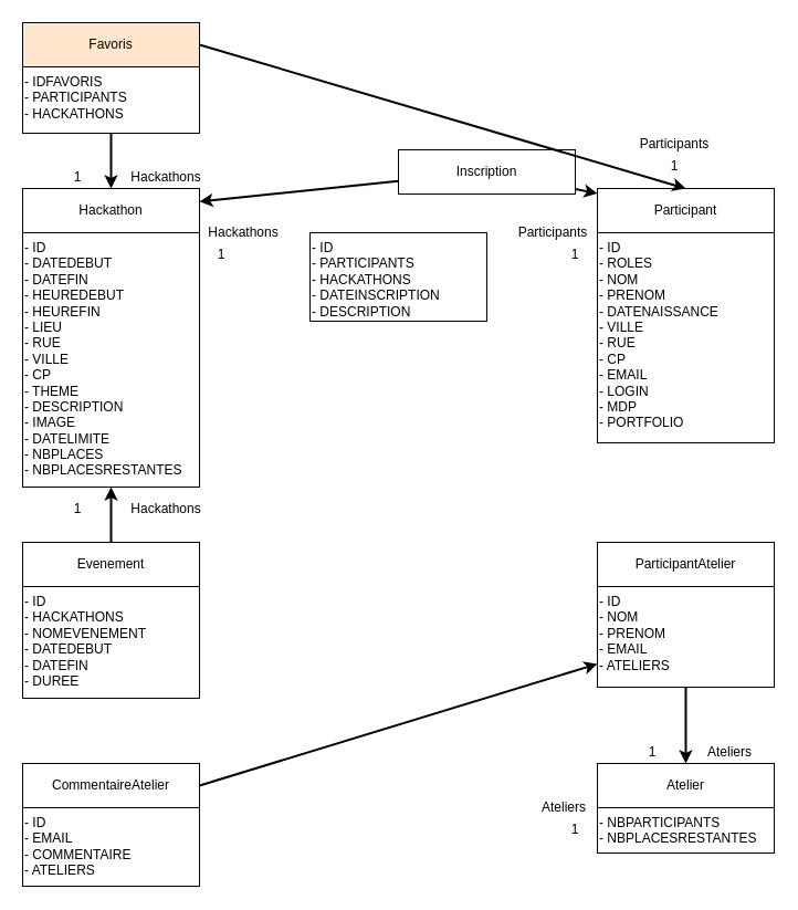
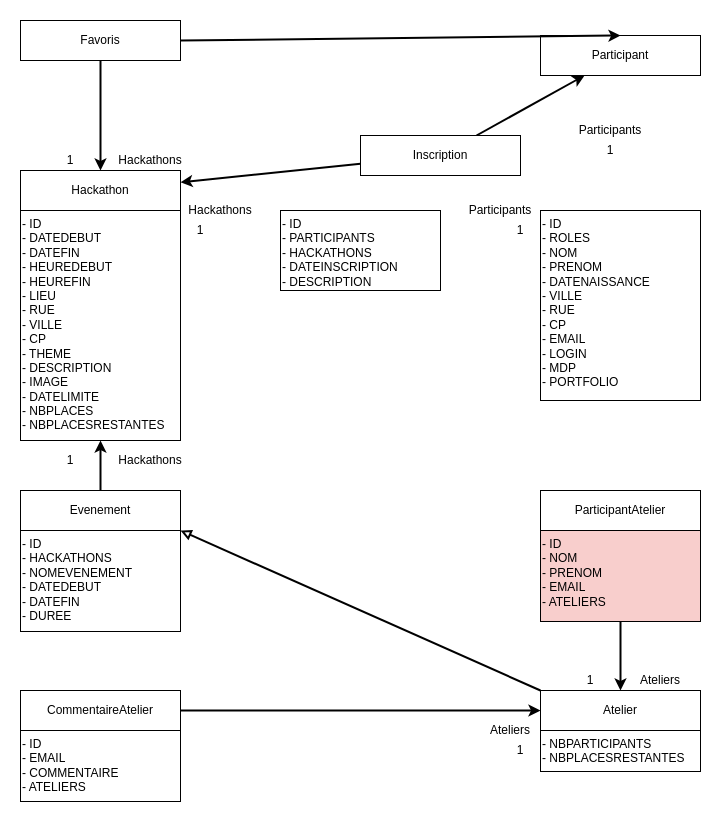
  <mxCell id="0" />
  <mxCell id="1" parent="0" />
  <mxCell id="2" style="edgeStyle=none;html=1;exitX=0.5;exitY=0;exitDx=0;exitDy=0;entryX=0.5;entryY=1;entryDx=0;entryDy=0;strokeWidth=2;" parent="1" source="4" target="27" edge="1"><mxGeometry relative="1" as="geometry" /></mxCell>
  <mxCell id="3" value="Hackathon" style="whiteSpace=wrap;html=1;container=0;shadow=0;rounded=0;glass=0;direction=east;" parent="1" vertex="1"><mxGeometry x="20" y="170" width="160" height="40" as="geometry" /></mxCell>
  <mxCell id="4" value="Evenement" style="whiteSpace=wrap;html=1;" parent="1" vertex="1"><mxGeometry x="20" y="490" width="160" height="40" as="geometry" /></mxCell>
  <mxCell id="5" style="edgeStyle=none;html=1;exitX=0.5;exitY=1;exitDx=0;exitDy=0;entryX=0.5;entryY=0;entryDx=0;entryDy=0;strokeWidth=2;" parent="1" source="29" target="11" edge="1"><mxGeometry relative="1" as="geometry" /></mxCell>
  <mxCell id="6" value="ParticipantAtelier" style="whiteSpace=wrap;html=1;" parent="1" vertex="1"><mxGeometry x="540" y="490" width="160" height="40" as="geometry" /></mxCell>
  <mxCell id="7" value="" style="edgeStyle=none;html=1;strokeWidth=2;" parent="1" source="9" target="12" edge="1"><mxGeometry relative="1" as="geometry" /></mxCell>
  <mxCell id="8" value="" style="edgeStyle=none;html=1;strokeWidth=2;" parent="1" source="9" target="3" edge="1"><mxGeometry relative="1" as="geometry" /></mxCell>
  <mxCell id="9" value="Inscription" style="whiteSpace=wrap;html=1;" parent="1" vertex="1"><mxGeometry x="360" y="135" width="160" height="40" as="geometry" /></mxCell>
+ <mxCell id="10" style="edgeStyle=none;html=1;exitX=0;exitY=0;exitDx=0;exitDy=0;entryX=1;entryY=1;entryDx=0;entryDy=0;strokeColor=default;endArrow=block;endFill=0;strokeWidth=2;endSize=6;sourcePerimeterSpacing=0;targetPerimeterSpacing=0;startSize=6;jumpSize=6;" parent="1" source="11" target="4" edge="1"><mxGeometry relative="1" as="geometry" /></mxCell>
  <mxCell id="11" value="Atelier" style="whiteSpace=wrap;html=1;" parent="1" vertex="1"><mxGeometry x="540" y="690" width="160" height="40" as="geometry" /></mxCell>
- <mxCell id="12" value="Participant" style="whiteSpace=wrap;html=1;" parent="1" vertex="1"><mxGeometry x="540" y="170" width="160" height="40" as="geometry" /></mxCell>
- <mxCell id="13" style="edgeStyle=none;html=1;exitX=1;exitY=0.5;exitDx=0;exitDy=0;strokeWidth=2;" parent="1" source="14" target="29" edge="1"><mxGeometry relative="1" as="geometry" /></mxCell>
+ <mxCell id="12" value="Participant" style="whiteSpace=wrap;html=1;" parent="1" vertex="1"><mxGeometry x="540" y="35" width="160" height="40" as="geometry" /></mxCell>
+ <mxCell id="13" style="edgeStyle=none;html=1;exitX=1;exitY=0.5;exitDx=0;exitDy=0;entryX=0;entryY=0.5;entryDx=0;entryDy=0;strokeWidth=2;" parent="1" source="14" target="11" edge="1"><mxGeometry relative="1" as="geometry" /></mxCell>
  <mxCell id="14" value="CommentaireAtelier" style="whiteSpace=wrap;html=1;" parent="1" vertex="1"><mxGeometry x="20" y="690" width="160" height="40" as="geometry" /></mxCell>
  <mxCell id="15" style="edgeStyle=none;html=1;exitX=0.5;exitY=1;exitDx=0;exitDy=0;entryX=0.5;entryY=0;entryDx=0;entryDy=0;strokeWidth=2;" parent="1" source="17" target="3" edge="1"><mxGeometry relative="1" as="geometry" /></mxCell>
  <mxCell id="16" style="edgeStyle=none;html=1;exitX=1;exitY=0.5;exitDx=0;exitDy=0;entryX=0.5;entryY=0;entryDx=0;entryDy=0;strokeWidth=2;" parent="1" source="17" target="12" edge="1"><mxGeometry relative="1" as="geometry" /></mxCell>
- <mxCell id="17" value="Favoris" style="whiteSpace=wrap;html=1;fillColor=#ffe6cc;" parent="1" vertex="1"><mxGeometry x="20" y="20" width="160" height="40" as="geometry" /></mxCell>
+ <mxCell id="17" value="Favoris" style="whiteSpace=wrap;html=1;" parent="1" vertex="1"><mxGeometry x="20" y="20" width="160" height="40" as="geometry" /></mxCell>
  <mxCell id="18" value="Participants" style="text;strokeColor=none;align=center;fillColor=none;html=1;verticalAlign=middle;whiteSpace=wrap;rounded=0;shadow=0;glass=0;sketch=0;" parent="1" vertex="1"><mxGeometry x="580" y="110" width="60" height="40" as="geometry" /></mxCell>
  <mxCell id="19" value="Hackathons" style="text;strokeColor=none;align=center;fillColor=none;html=1;verticalAlign=middle;whiteSpace=wrap;rounded=0;shadow=0;glass=0;sketch=0;" parent="1" vertex="1"><mxGeometry x="120" y="140" width="60" height="40" as="geometry" /></mxCell>
  <mxCell id="20" value="Hackathons" style="text;strokeColor=none;align=center;fillColor=none;html=1;verticalAlign=middle;whiteSpace=wrap;rounded=0;shadow=0;glass=0;sketch=0;" parent="1" vertex="1"><mxGeometry x="190" y="190" width="60" height="40" as="geometry" /></mxCell>
  <mxCell id="21" value="Participants" style="text;strokeColor=none;align=center;fillColor=none;html=1;verticalAlign=middle;whiteSpace=wrap;rounded=0;shadow=0;glass=0;sketch=0;" parent="1" vertex="1"><mxGeometry x="470" y="190" width="60" height="40" as="geometry" /></mxCell>
  <mxCell id="22" value="Ateliers" style="text;strokeColor=none;align=center;fillColor=none;html=1;verticalAlign=middle;whiteSpace=wrap;rounded=0;shadow=0;glass=0;sketch=0;" parent="1" vertex="1"><mxGeometry x="480" y="710" width="60" height="40" as="geometry" /></mxCell>
  <mxCell id="23" value="Ateliers" style="text;strokeColor=none;align=center;fillColor=none;html=1;verticalAlign=middle;whiteSpace=wrap;rounded=0;shadow=0;glass=0;sketch=0;" parent="1" vertex="1"><mxGeometry x="630" y="660" width="60" height="40" as="geometry" /></mxCell>
- <mxCell id="24" value="- IDFAVORIS&lt;br&gt;- PARTICIPANTS&lt;br&gt;- HACKATHONS" style="rounded=0;whiteSpace=wrap;html=1;glass=0;strokeColor=default;align=left;verticalAlign=top;" vertex="1" parent="1"><mxGeometry x="20" y="60" width="160" height="60" as="geometry" /></mxCell>
  <mxCell id="25" value="- ID&lt;br&gt;- ROLES&lt;br&gt;- NOM&lt;br&gt;- PRENOM&lt;br&gt;- DATENAISSANCE&lt;br&gt;- VILLE&lt;br&gt;- RUE&lt;br&gt;- CP&lt;br&gt;- EMAIL&lt;br&gt;- LOGIN&lt;br&gt;- MDP&lt;br&gt;- PORTFOLIO" style="rounded=0;whiteSpace=wrap;html=1;glass=0;strokeColor=default;align=left;verticalAlign=top;" vertex="1" parent="1"><mxGeometry x="540" y="210" width="160" height="190" as="geometry" /></mxCell>
  <mxCell id="26" value="- ID&lt;br&gt;- PARTICIPANTS&lt;br&gt;- HACKATHONS&lt;br&gt;- DATEINSCRIPTION&lt;br&gt;- DESCRIPTION" style="rounded=0;whiteSpace=wrap;html=1;glass=0;strokeColor=default;align=left;verticalAlign=top;" vertex="1" parent="1"><mxGeometry x="280" y="210" width="160" height="80" as="geometry" /></mxCell>
  <mxCell id="27" value="- ID&lt;br&gt;- DATEDEBUT&lt;br&gt;- DATEFIN&lt;br&gt;- HEUREDEBUT&lt;br&gt;- HEUREFIN&lt;br&gt;- LIEU&lt;br&gt;- RUE&lt;br&gt;- VILLE&lt;br&gt;- CP&lt;br&gt;- THEME&lt;br&gt;- DESCRIPTION&lt;br&gt;- IMAGE&lt;br&gt;- DATELIMITE&lt;br&gt;- NBPLACES&lt;br&gt;- NBPLACESRESTANTES" style="rounded=0;whiteSpace=wrap;html=1;glass=0;strokeColor=default;align=left;verticalAlign=top;" vertex="1" parent="1"><mxGeometry x="20" y="210" width="160" height="230" as="geometry" /></mxCell>
  <mxCell id="28" value="- ID&lt;br&gt;- HACKATHONS&lt;br&gt;- NOMEVENEMENT&lt;br&gt;- DATEDEBUT&lt;br&gt;- DATEFIN&lt;br&gt;- DUREE" style="rounded=0;whiteSpace=wrap;html=1;glass=0;strokeColor=default;align=left;verticalAlign=top;" vertex="1" parent="1"><mxGeometry x="20" y="530" width="160" height="101" as="geometry" /></mxCell>
- <mxCell id="29" value="- ID&lt;br&gt;- NOM&lt;br&gt;- PRENOM&lt;br&gt;- EMAIL&lt;br&gt;- ATELIERS" style="rounded=0;whiteSpace=wrap;html=1;glass=0;strokeColor=default;align=left;verticalAlign=top;" vertex="1" parent="1"><mxGeometry x="540" y="530" width="160" height="91" as="geometry" /></mxCell>
+ <mxCell id="29" value="- ID&lt;br&gt;- NOM&lt;br&gt;- PRENOM&lt;br&gt;- EMAIL&lt;br&gt;- ATELIERS" style="rounded=0;whiteSpace=wrap;html=1;glass=0;strokeColor=default;align=left;verticalAlign=top;fillColor=#f8cecc;" vertex="1" parent="1"><mxGeometry x="540" y="530" width="160" height="91" as="geometry" /></mxCell>
  <mxCell id="30" value="- ID&lt;br&gt;- EMAIL&lt;br&gt;- COMMENTAIRE&lt;br&gt;- ATELIERS" style="rounded=0;whiteSpace=wrap;html=1;glass=0;strokeColor=default;align=left;verticalAlign=top;" vertex="1" parent="1"><mxGeometry x="20" y="730" width="160" height="71" as="geometry" /></mxCell>
  <mxCell id="31" value="- NBPARTICIPANTS&lt;br&gt;- NBPLACESRESTANTES" style="rounded=0;whiteSpace=wrap;html=1;glass=0;strokeColor=default;align=left;verticalAlign=top;" vertex="1" parent="1"><mxGeometry x="540" y="730" width="160" height="41" as="geometry" /></mxCell>
  <mxCell id="32" value="1" style="text;strokeColor=none;align=center;fillColor=none;html=1;verticalAlign=middle;whiteSpace=wrap;rounded=0;shadow=0;glass=0;sketch=0;" vertex="1" parent="1"><mxGeometry x="600" y="140" width="20" height="20" as="geometry" /></mxCell>
  <mxCell id="33" value="1" style="text;strokeColor=none;align=center;fillColor=none;html=1;verticalAlign=middle;whiteSpace=wrap;rounded=0;shadow=0;glass=0;sketch=0;" vertex="1" parent="1"><mxGeometry x="60" y="150" width="20" height="20" as="geometry" /></mxCell>
  <mxCell id="34" value="1" style="text;strokeColor=none;align=center;fillColor=none;html=1;verticalAlign=middle;whiteSpace=wrap;rounded=0;shadow=0;glass=0;sketch=0;" vertex="1" parent="1"><mxGeometry x="190" y="220" width="20" height="20" as="geometry" /></mxCell>
  <mxCell id="35" value="1" style="text;strokeColor=none;align=center;fillColor=none;html=1;verticalAlign=middle;whiteSpace=wrap;rounded=0;shadow=0;glass=0;sketch=0;" vertex="1" parent="1"><mxGeometry x="510" y="220" width="20" height="20" as="geometry" /></mxCell>
  <mxCell id="36" value="1" style="text;strokeColor=none;align=center;fillColor=none;html=1;verticalAlign=middle;whiteSpace=wrap;rounded=0;shadow=0;glass=0;sketch=0;" vertex="1" parent="1"><mxGeometry x="60" y="450" width="20" height="20" as="geometry" /></mxCell>
  <mxCell id="37" value="1" style="text;strokeColor=none;align=center;fillColor=none;html=1;verticalAlign=middle;whiteSpace=wrap;rounded=0;shadow=0;glass=0;sketch=0;" vertex="1" parent="1"><mxGeometry x="510" y="740" width="20" height="20" as="geometry" /></mxCell>
  <mxCell id="38" value="1" style="text;strokeColor=none;align=center;fillColor=none;html=1;verticalAlign=middle;whiteSpace=wrap;rounded=0;shadow=0;glass=0;sketch=0;" vertex="1" parent="1"><mxGeometry x="580" y="670" width="20" height="20" as="geometry" /></mxCell>
  <mxCell id="39" value="Hackathons" style="text;strokeColor=none;align=center;fillColor=none;html=1;verticalAlign=middle;whiteSpace=wrap;rounded=0;shadow=0;glass=0;sketch=0;" vertex="1" parent="1"><mxGeometry x="120" y="440" width="60" height="40" as="geometry" /></mxCell>
